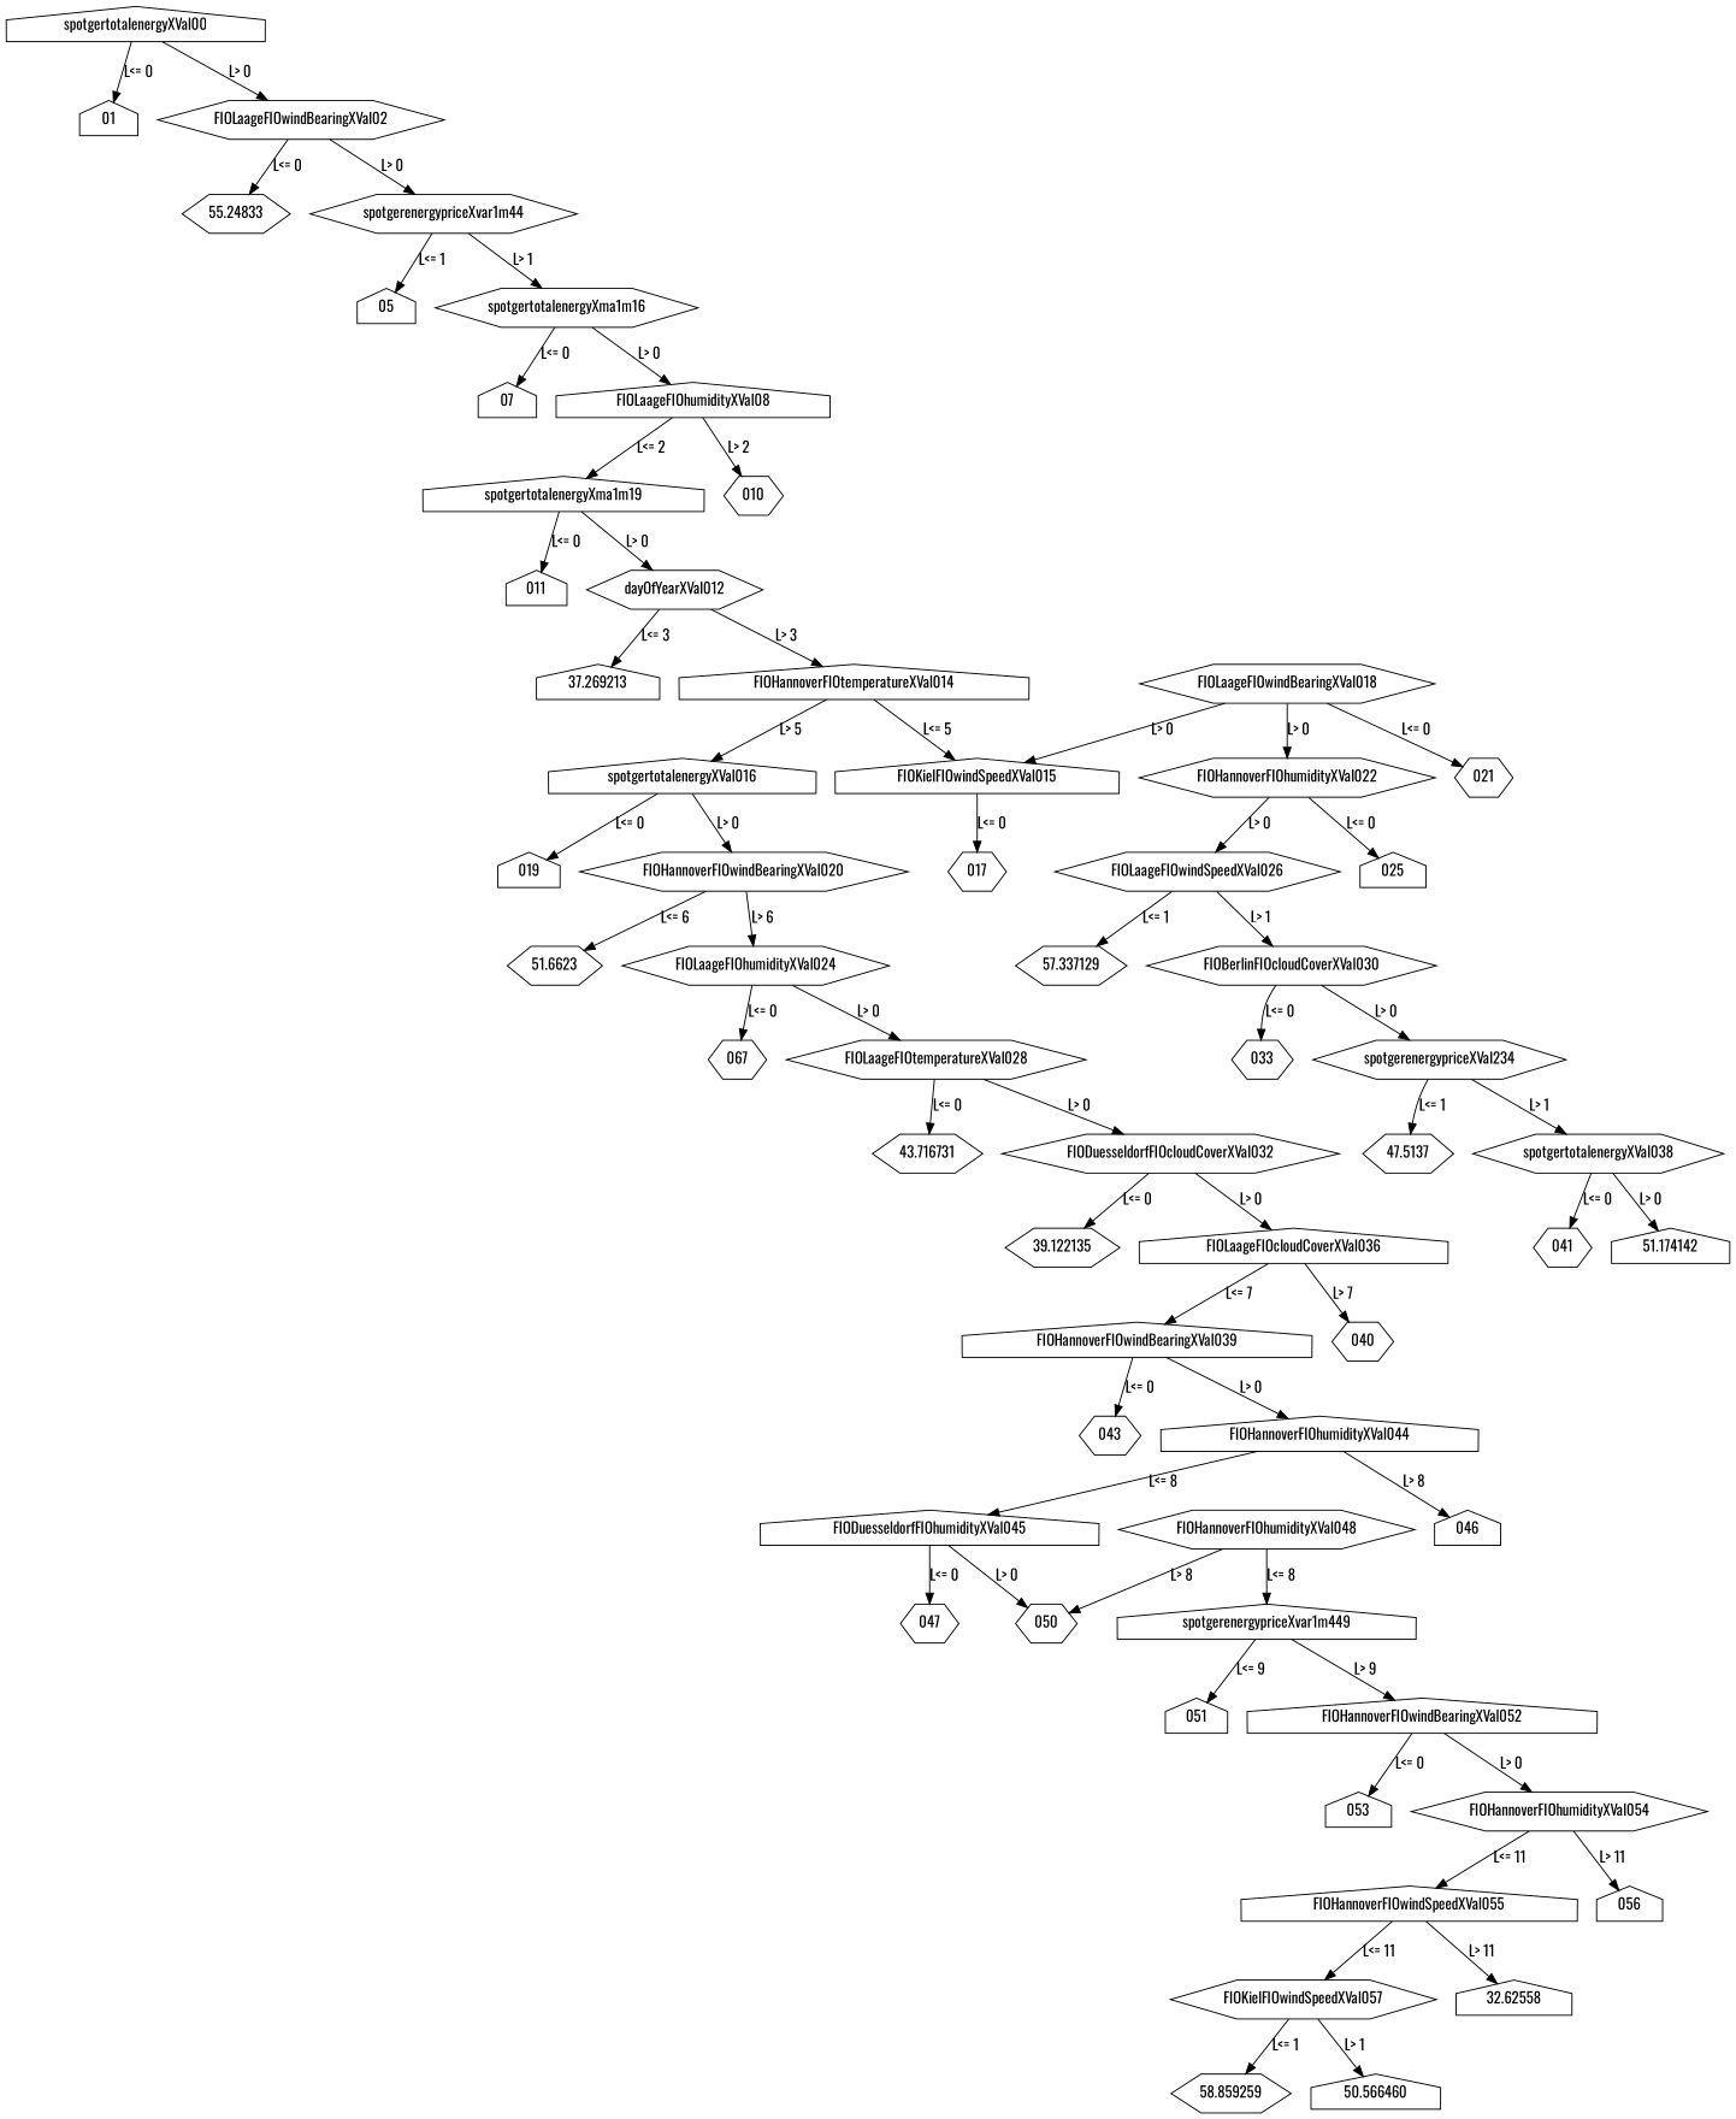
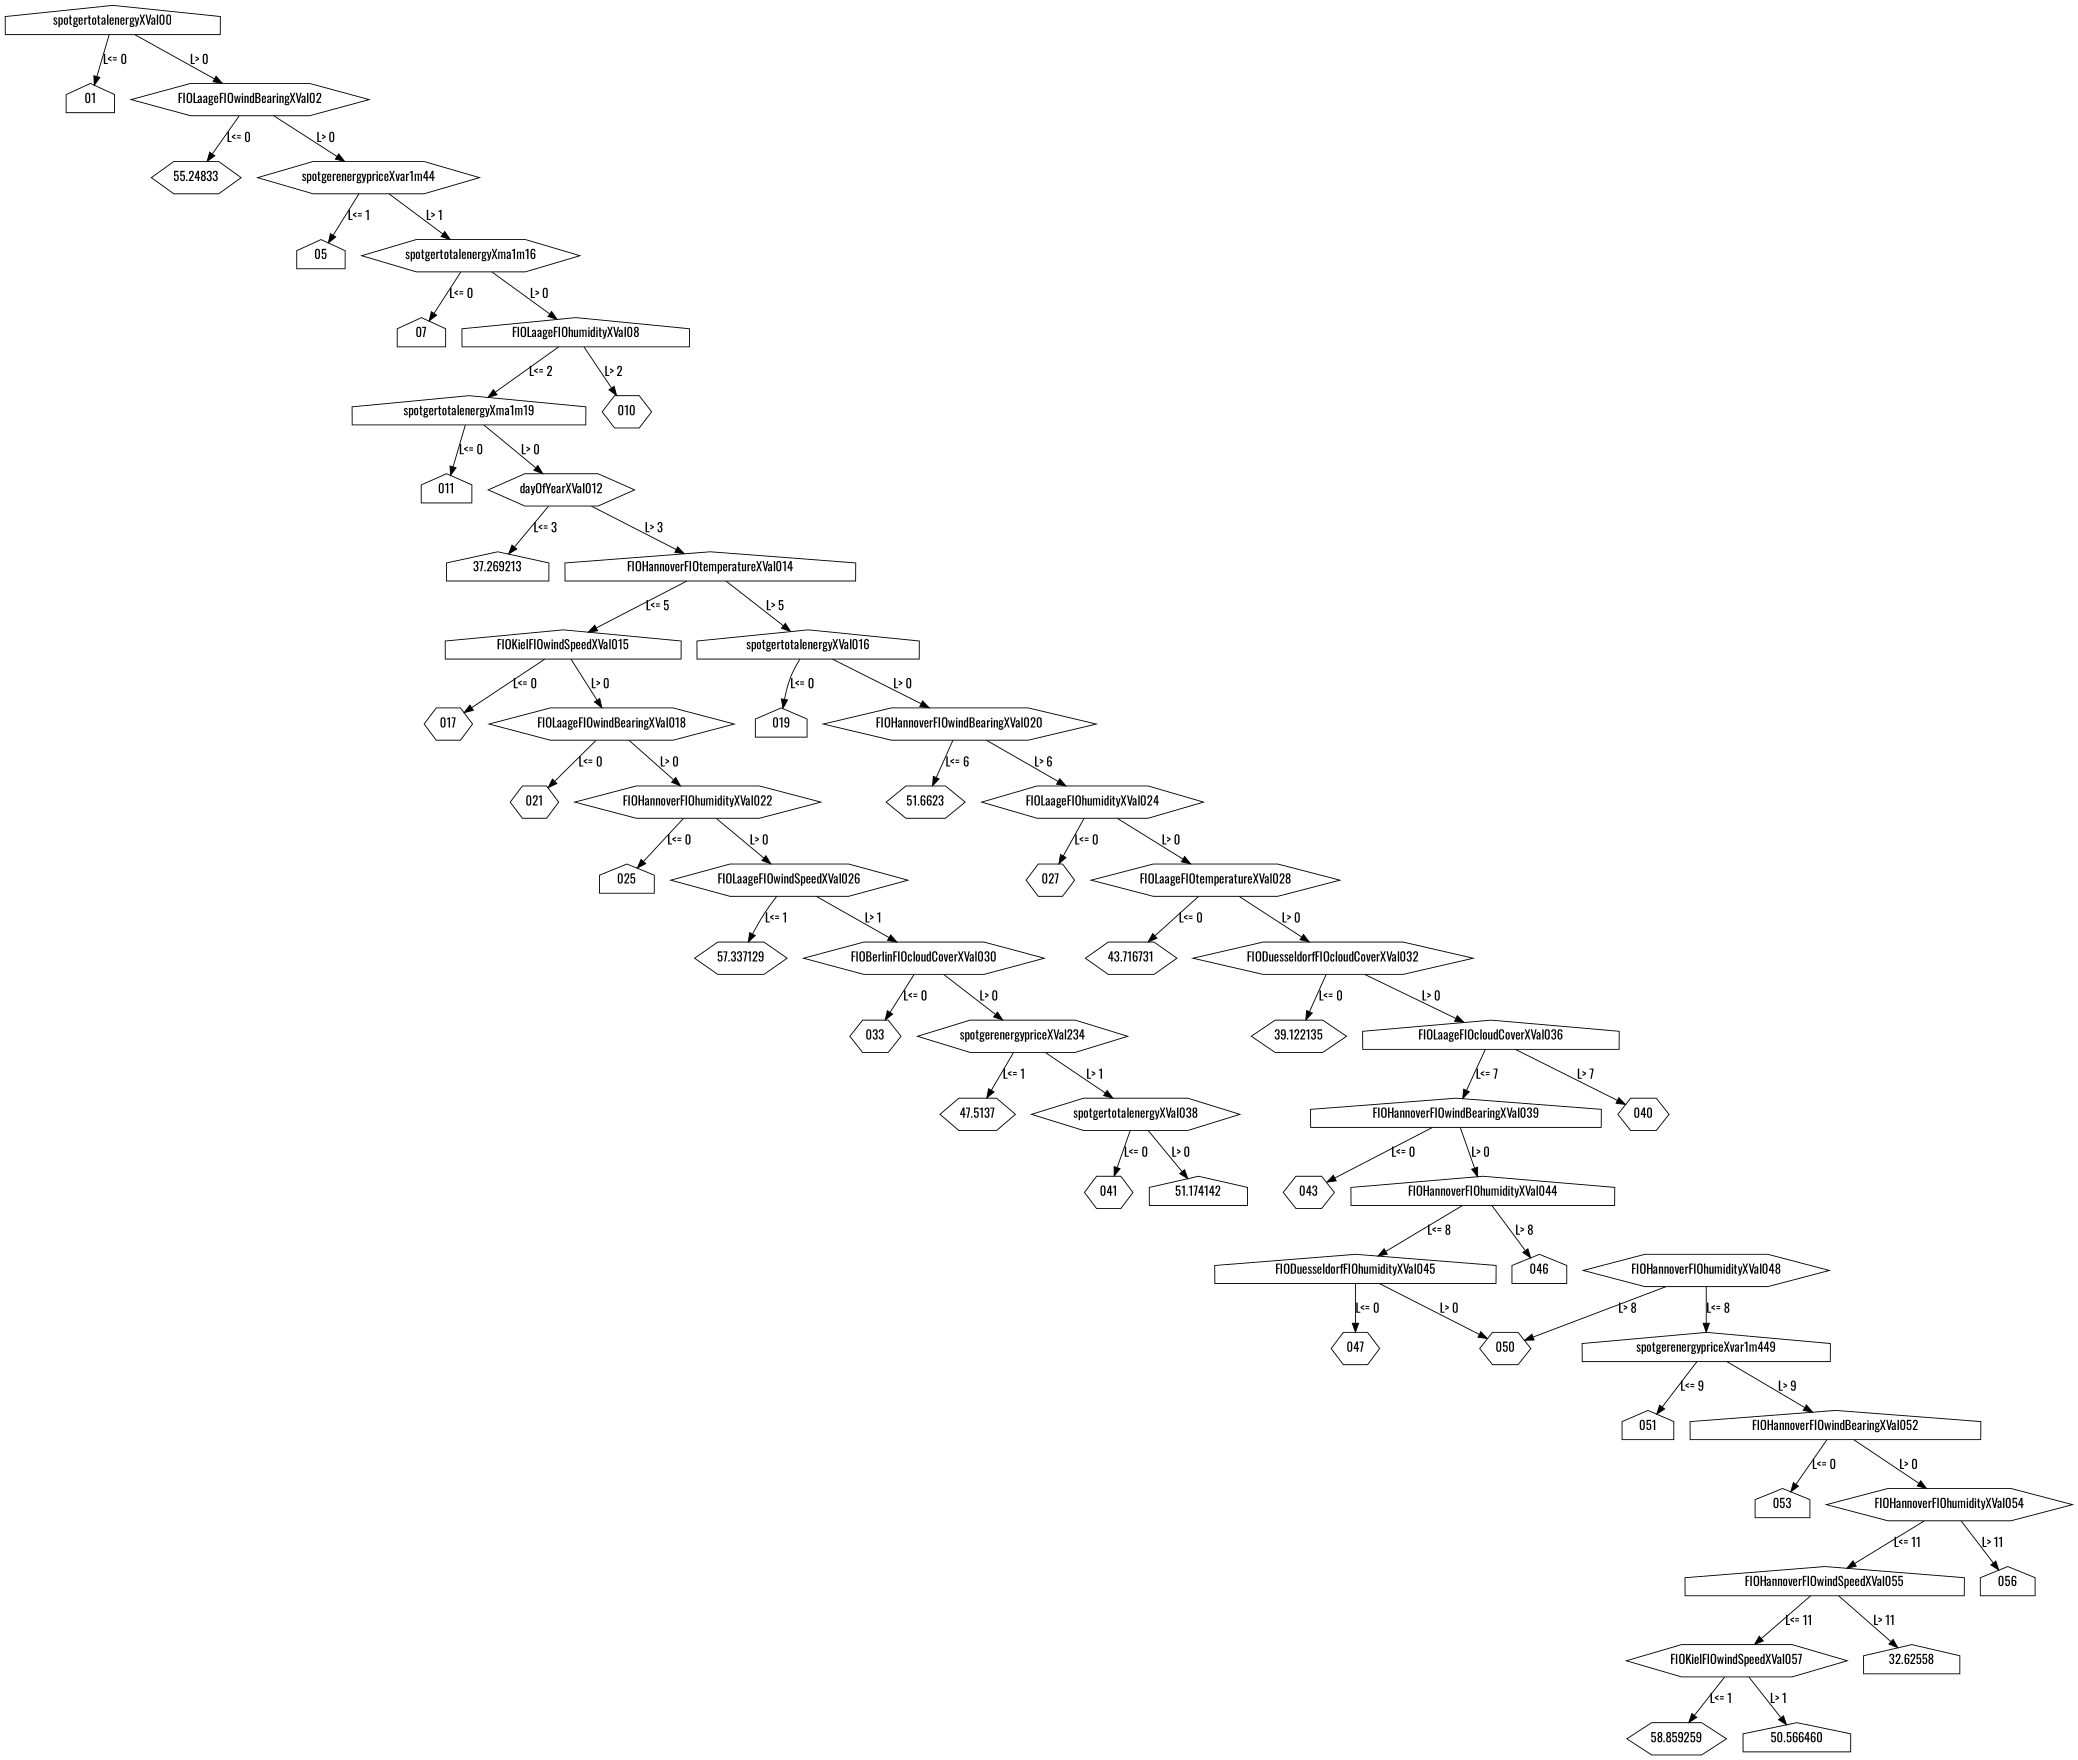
  digraph {
    fontname=Oswald
    node [fontname=Oswald shape=hexagon]
    edge [fontname=Oswald]
    spotgertotalenergyXVal00 [shape=house]
    01 [shape=house]
    FIOLaageFIOwindBearingXVal02
    55.24833
    spotgerenergypriceXvar1m44
    05 [shape=house]
    spotgertotalenergyXma1m16
    07 [shape=house]
    FIOLaageFIOhumidityXVal08 [shape=house]
    spotgertotalenergyXma1m19 [shape=house]
    010
    011 [shape=house]
    dayOfYearXVal012
    37.269213 [shape=house]
    FIOHannoverFIOtemperatureXVal014 [shape=house]
    FIOKielFIOwindSpeedXVal015 [shape=house]
    spotgertotalenergyXVal016 [shape=house]
    017
    FIOLaageFIOwindBearingXVal018
    019 [shape=house]
    FIOHannoverFIOwindBearingXVal020
    021
    FIOHannoverFIOhumidityXVal022
    51.6623
    FIOLaageFIOhumidityXVal024
    025 [shape=house]
    FIOLaageFIOwindSpeedXVal026
-   027 [label=067]
+   027
    FIOLaageFIOtemperatureXVal028
    57.337129
    FIOBerlinFIOcloudCoverXVal030
    43.716731
    FIODuesseldorfFIOcloudCoverXVal032
    033
    spotgerenergypriceXVal234
    39.122135
    FIOLaageFIOcloudCoverXVal036 [shape=house]
    47.5137
    spotgertotalenergyXVal038
    FIOHannoverFIOwindBearingXVal039 [shape=house]
    040
    041
    51.174142 [shape=house]
    043
    FIOHannoverFIOhumidityXVal044 [shape=house]
    FIODuesseldorfFIOhumidityXVal045 [shape=house]
    046 [shape=house]
    047
    050
    spotgerenergypriceXvar1m449 [shape=house]
    FIOHannoverFIOhumidityXVal048
    051 [shape=house]
    FIOHannoverFIOwindBearingXVal052 [shape=house]
    053 [shape=house]
    FIOHannoverFIOhumidityXVal054
    FIOHannoverFIOwindSpeedXVal055 [shape=house]
    056 [shape=house]
    FIOKielFIOwindSpeedXVal057
    32.62558 [shape=house]
    58.859259
    50.566460 [shape=house]
    spotgertotalenergyXVal00 -> 01 [label="L<= 0"]
    spotgertotalenergyXVal00 -> FIOLaageFIOwindBearingXVal02 [label="L> 0"]
    FIOLaageFIOwindBearingXVal02 -> 55.24833 [label="L<= 0"]
    FIOLaageFIOwindBearingXVal02 -> spotgerenergypriceXvar1m44 [label="L> 0"]
    spotgerenergypriceXvar1m44 -> 05 [label="L<= 1"]
    spotgerenergypriceXvar1m44 -> spotgertotalenergyXma1m16 [label="L> 1"]
    spotgertotalenergyXma1m16 -> 07 [label="L<= 0"]
    spotgertotalenergyXma1m16 -> FIOLaageFIOhumidityXVal08 [label="L> 0"]
    FIOLaageFIOhumidityXVal08 -> spotgertotalenergyXma1m19 [label="L<= 2"]
    FIOLaageFIOhumidityXVal08 -> 010 [label="L> 2"]
    spotgertotalenergyXma1m19 -> 011 [label="L<= 0"]
    spotgertotalenergyXma1m19 -> dayOfYearXVal012 [label="L> 0"]
    dayOfYearXVal012 -> 37.269213 [label="L<= 3"]
    dayOfYearXVal012 -> FIOHannoverFIOtemperatureXVal014 [label="L> 3"]
    FIOHannoverFIOtemperatureXVal014 -> FIOKielFIOwindSpeedXVal015 [label="L<= 5"]
    FIOHannoverFIOtemperatureXVal014 -> spotgertotalenergyXVal016 [label="L> 5"]
    FIOKielFIOwindSpeedXVal015 -> 017 [label="L<= 0"]
-   FIOLaageFIOwindBearingXVal018 -> FIOKielFIOwindSpeedXVal015 [label="L> 0"]
+   FIOKielFIOwindSpeedXVal015 -> FIOLaageFIOwindBearingXVal018 [label="L> 0"]
    spotgertotalenergyXVal016 -> 019 [label="L<= 0"]
    spotgertotalenergyXVal016 -> FIOHannoverFIOwindBearingXVal020 [label="L> 0"]
    FIOLaageFIOwindBearingXVal018 -> 021 [label="L<= 0"]
    FIOLaageFIOwindBearingXVal018 -> FIOHannoverFIOhumidityXVal022 [label="L> 0"]
    FIOHannoverFIOwindBearingXVal020 -> 51.6623 [label="L<= 6"]
    FIOHannoverFIOwindBearingXVal020 -> FIOLaageFIOhumidityXVal024 [label="L> 6"]
    FIOHannoverFIOhumidityXVal022 -> 025 [label="L<= 0"]
    FIOHannoverFIOhumidityXVal022 -> FIOLaageFIOwindSpeedXVal026 [label="L> 0"]
    FIOLaageFIOhumidityXVal024 -> 027 [label="L<= 0"]
    FIOLaageFIOhumidityXVal024 -> FIOLaageFIOtemperatureXVal028 [label="L> 0"]
    FIOLaageFIOwindSpeedXVal026 -> 57.337129 [label="L<= 1"]
    FIOLaageFIOwindSpeedXVal026 -> FIOBerlinFIOcloudCoverXVal030 [label="L> 1"]
    FIOLaageFIOtemperatureXVal028 -> 43.716731 [label="L<= 0"]
    FIOLaageFIOtemperatureXVal028 -> FIODuesseldorfFIOcloudCoverXVal032 [label="L> 0"]
    FIOBerlinFIOcloudCoverXVal030 -> 033 [label="L<= 0"]
    FIOBerlinFIOcloudCoverXVal030 -> spotgerenergypriceXVal234 [label="L> 0"]
    FIODuesseldorfFIOcloudCoverXVal032 -> 39.122135 [label="L<= 0"]
    FIODuesseldorfFIOcloudCoverXVal032 -> FIOLaageFIOcloudCoverXVal036 [label="L> 0"]
    spotgerenergypriceXVal234 -> 47.5137 [label="L<= 1"]
    spotgerenergypriceXVal234 -> spotgertotalenergyXVal038 [label="L> 1"]
    FIOLaageFIOcloudCoverXVal036 -> FIOHannoverFIOwindBearingXVal039 [label="L<= 7"]
    FIOLaageFIOcloudCoverXVal036 -> 040 [label="L> 7"]
    spotgertotalenergyXVal038 -> 041 [label="L<= 0"]
    spotgertotalenergyXVal038 -> 51.174142 [label="L> 0"]
    FIOHannoverFIOwindBearingXVal039 -> 043 [label="L<= 0"]
    FIOHannoverFIOwindBearingXVal039 -> FIOHannoverFIOhumidityXVal044 [label="L> 0"]
    FIOHannoverFIOhumidityXVal044 -> FIODuesseldorfFIOhumidityXVal045 [label="L<= 8"]
    FIOHannoverFIOhumidityXVal044 -> 046 [label="L> 8"]
    FIODuesseldorfFIOhumidityXVal045 -> 047 [label="L<= 0"]
    FIODuesseldorfFIOhumidityXVal045 -> 050 [label="L> 0"]
    spotgerenergypriceXvar1m449 -> 051 [label="L<= 9"]
    spotgerenergypriceXvar1m449 -> FIOHannoverFIOwindBearingXVal052 [label="L> 9"]
    FIOHannoverFIOhumidityXVal048 -> 050 [label="L> 8"]
    FIOHannoverFIOhumidityXVal048 -> spotgerenergypriceXvar1m449 [label="L<= 8"]
    FIOHannoverFIOwindBearingXVal052 -> 053 [label="L<= 0"]
    FIOHannoverFIOwindBearingXVal052 -> FIOHannoverFIOhumidityXVal054 [label="L> 0"]
    FIOHannoverFIOhumidityXVal054 -> FIOHannoverFIOwindSpeedXVal055 [label="L<= 11"]
    FIOHannoverFIOhumidityXVal054 -> 056 [label="L> 11"]
    FIOHannoverFIOwindSpeedXVal055 -> FIOKielFIOwindSpeedXVal057 [label="L<= 11"]
    FIOHannoverFIOwindSpeedXVal055 -> 32.62558 [label="L> 11"]
    FIOKielFIOwindSpeedXVal057 -> 58.859259 [label="L<= 1"]
    FIOKielFIOwindSpeedXVal057 -> 50.566460 [label="L> 1"]
  }
